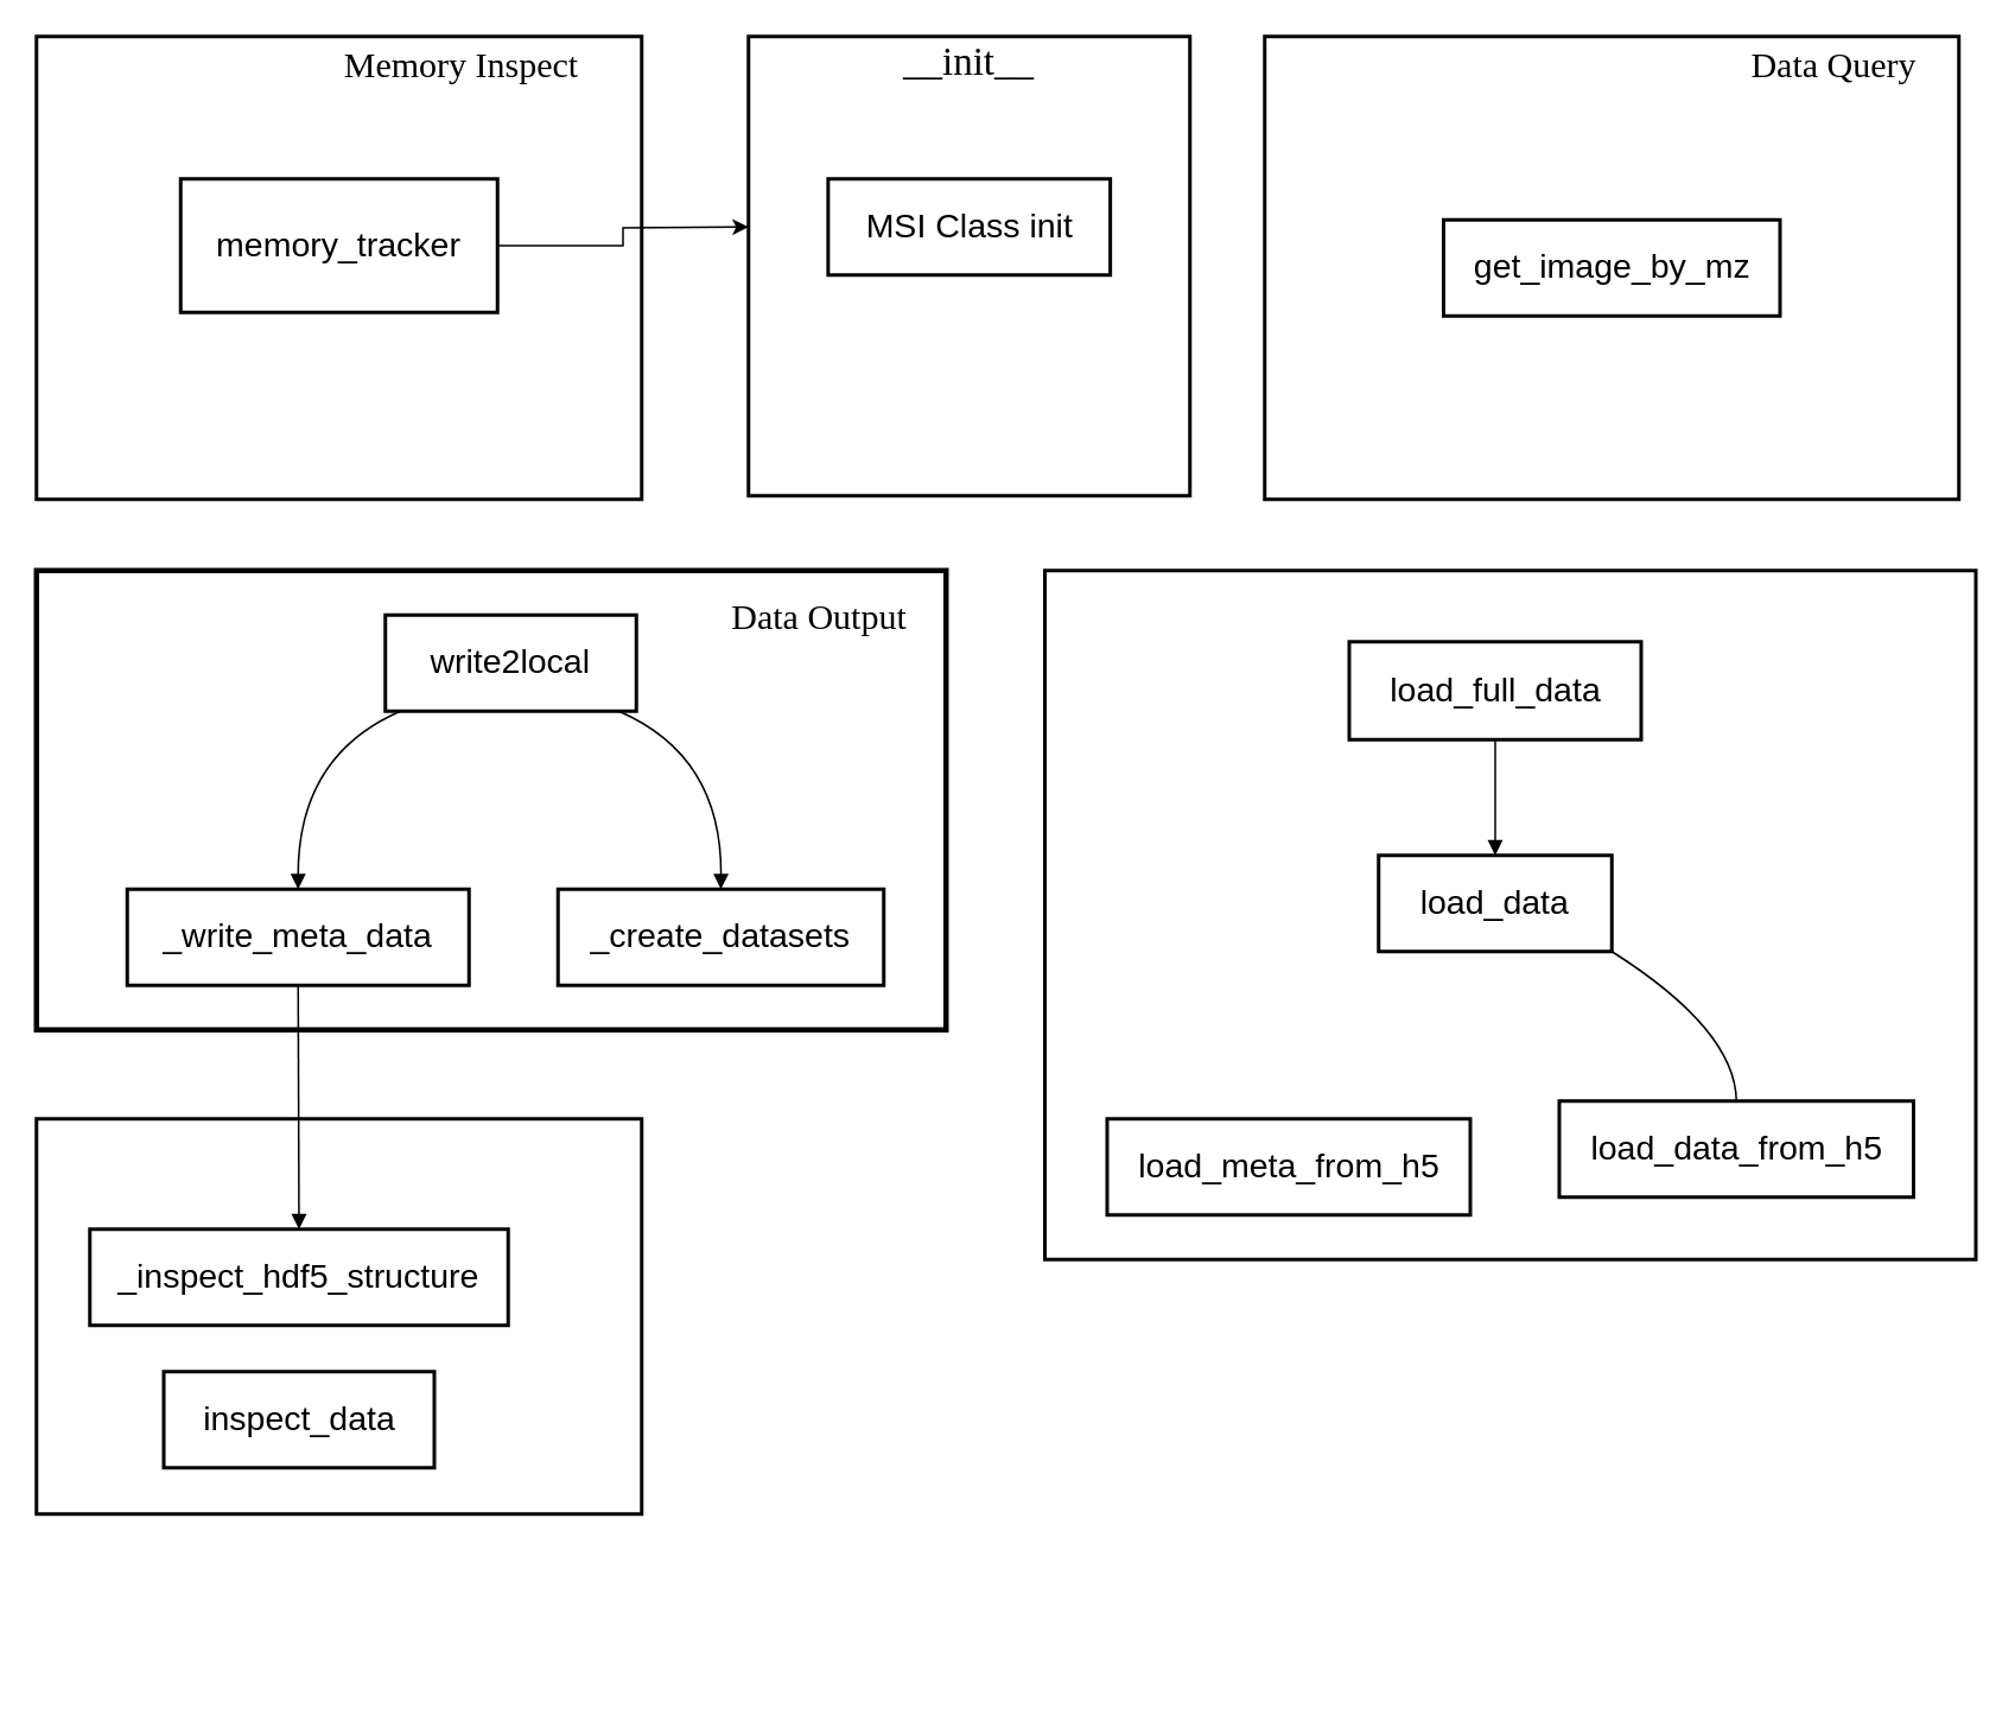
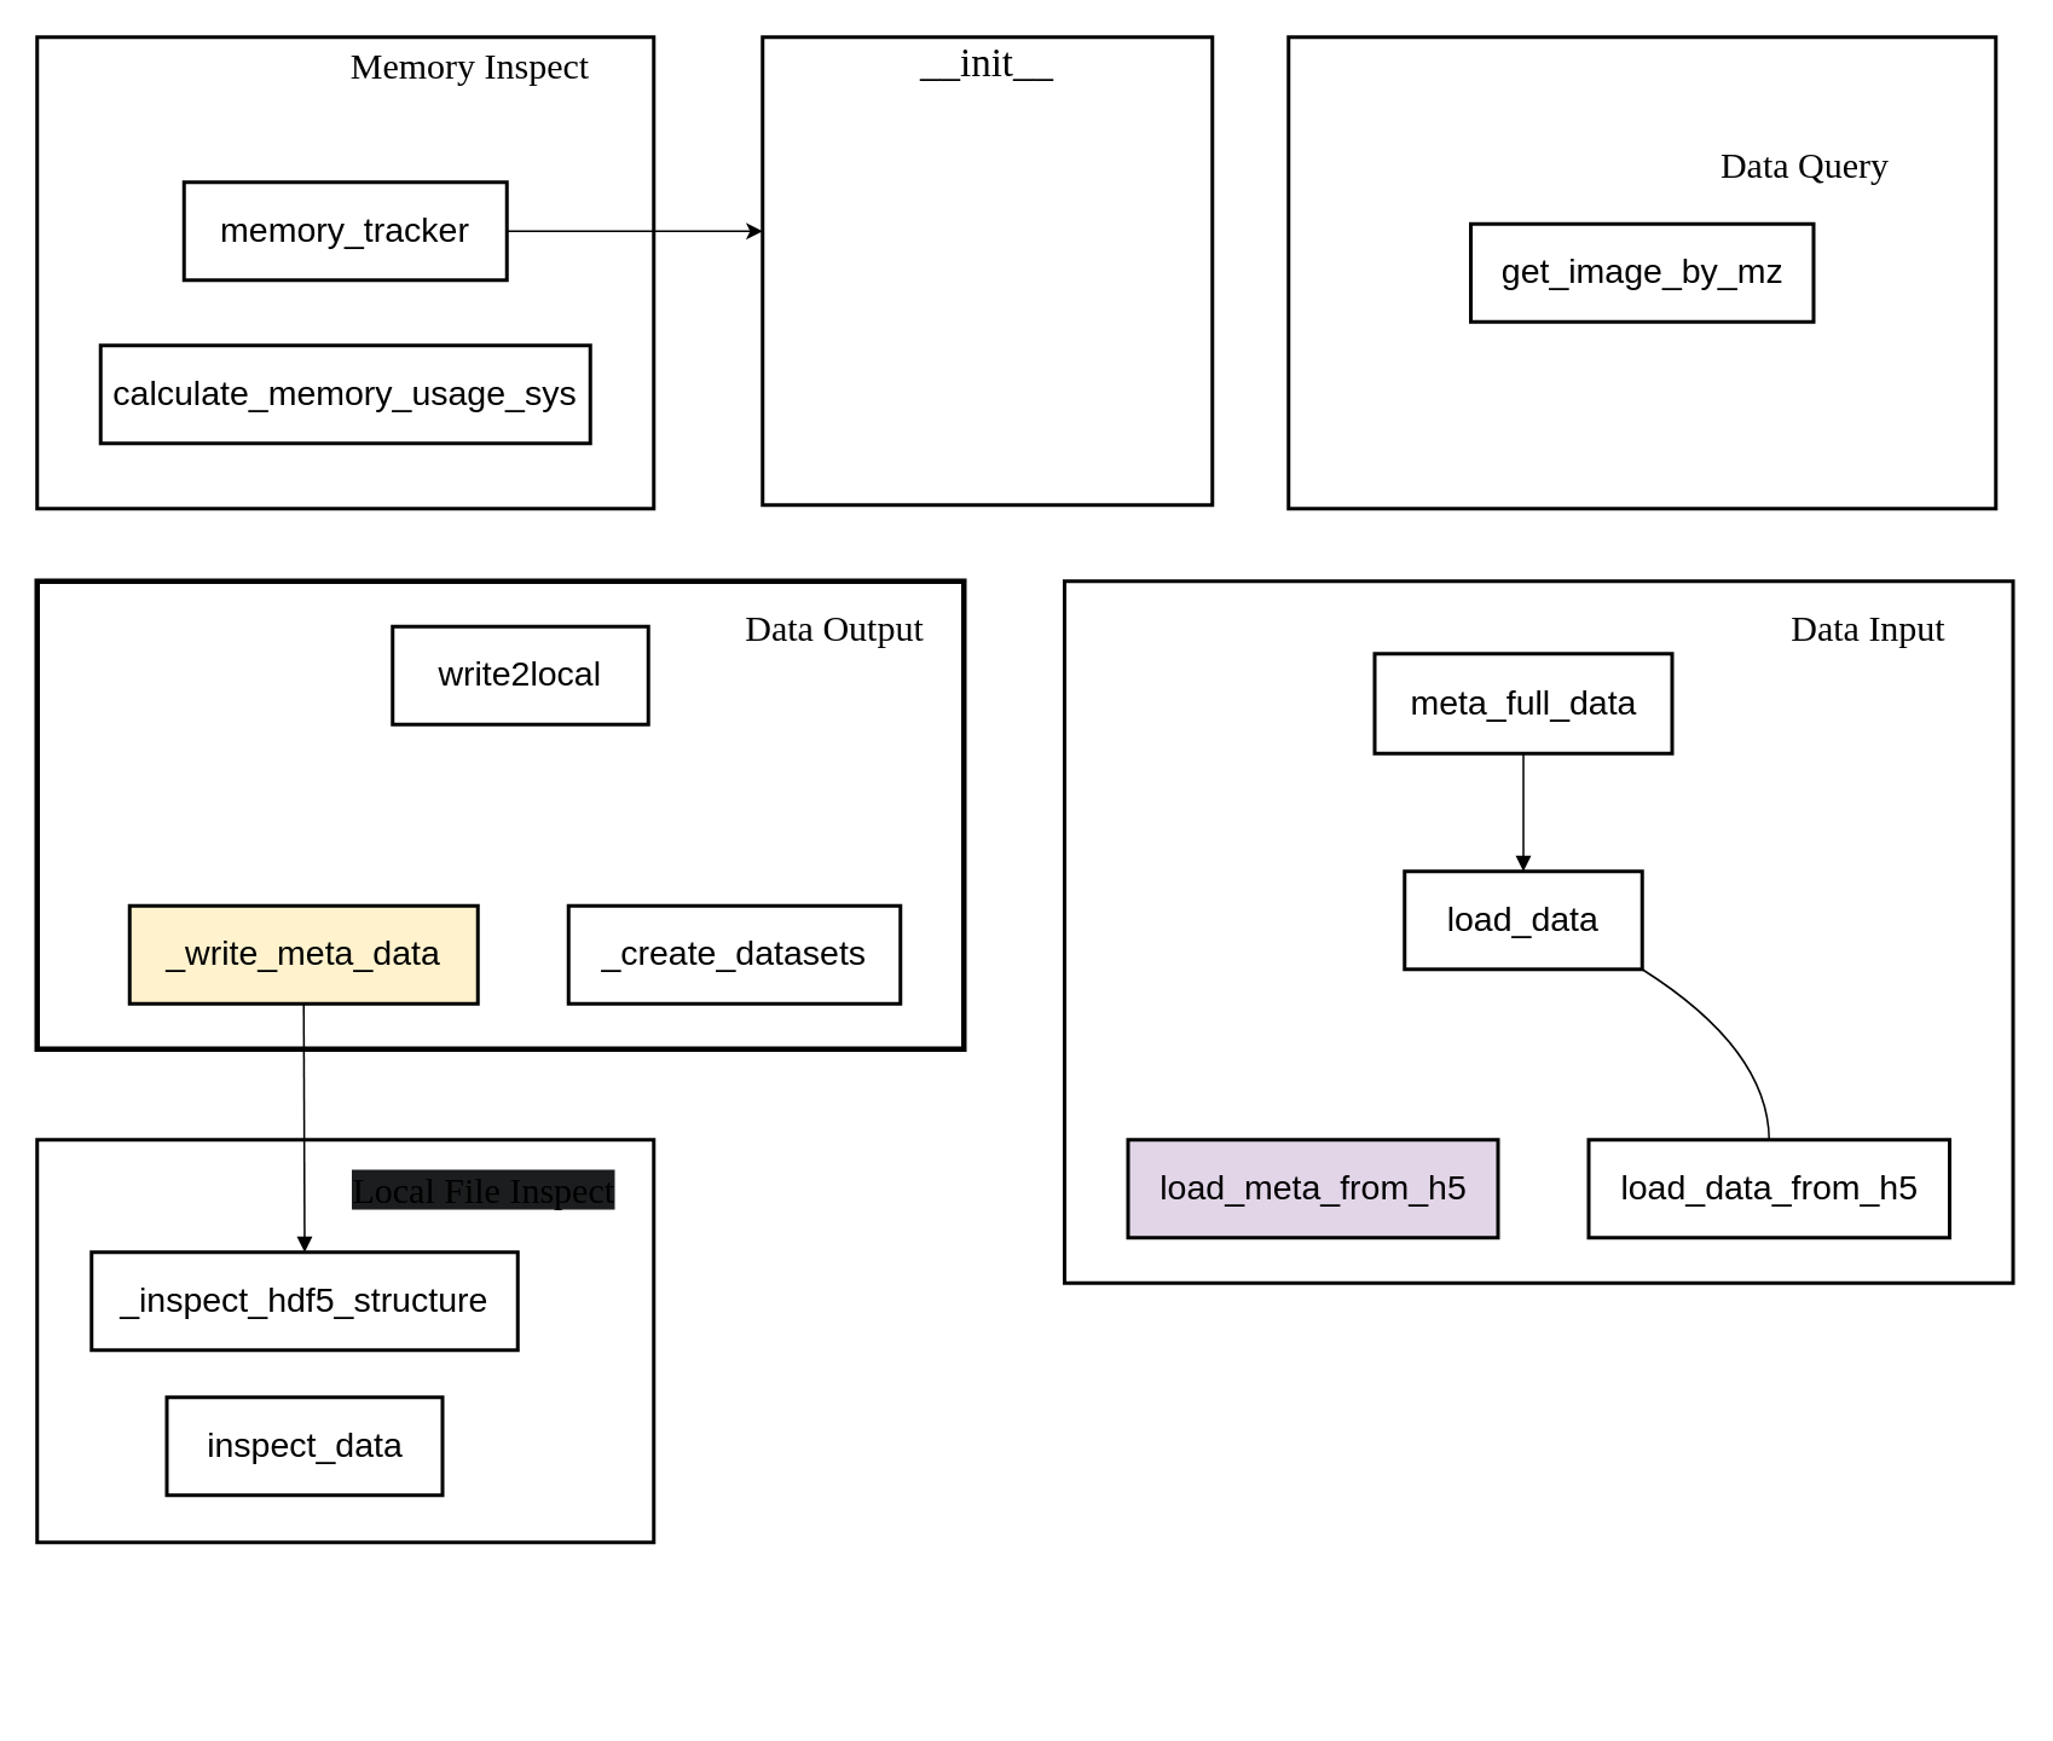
  <mxCell id="0" />
  <mxCell id="1" parent="0" />
  <mxCell id="2" value="" style="whiteSpace=wrap;strokeWidth=2;fontSize=15;" parent="1" vertex="1"><mxGeometry x="20" y="20" width="340" height="260" as="geometry" /></mxCell>
  <mxCell id="3" value="" style="whiteSpace=wrap;strokeWidth=2;fontSize=15;" parent="1" vertex="1"><mxGeometry x="20" y="628" width="340" height="222" as="geometry" /></mxCell>
  <mxCell id="4" value="" style="whiteSpace=wrap;strokeWidth=3;fontFamily=Comic Sans MS;fontSize=15;" parent="1" vertex="1"><mxGeometry x="20" y="320" width="511" height="258" as="geometry" /></mxCell>
  <mxCell id="5" value="" style="whiteSpace=wrap;strokeWidth=2;fontSize=15;" parent="1" vertex="1"><mxGeometry x="710" y="20" width="390" height="260" as="geometry" /></mxCell>
  <mxCell id="6" value="数据加载" style="whiteSpace=wrap;strokeWidth=2;fontSize=15;" parent="1" vertex="1"><mxGeometry x="586.5" y="320" width="523" height="387" as="geometry" /></mxCell>
  <mxCell id="7" value="" style="whiteSpace=wrap;strokeWidth=2;fontSize=15;" parent="1" vertex="1"><mxGeometry x="420" y="20" width="248" height="258" as="geometry" /></mxCell>
- <mxCell id="8" value="MSI Class init" style="whiteSpace=wrap;strokeWidth=2;fontSize=19;" parent="1" vertex="1"><mxGeometry x="464.75" y="100" width="158.5" height="54" as="geometry" /></mxCell>
- <mxCell id="9" value="memory_tracker" style="whiteSpace=wrap;strokeWidth=2;fontSize=19;" parent="1" vertex="1"><mxGeometry x="101" y="100" width="178" height="75" as="geometry" /></mxCell>
- <mxCell id="10" value="load_full_data" style="whiteSpace=wrap;strokeWidth=2;fontSize=19;" parent="1" vertex="1"><mxGeometry x="757.5" y="360" width="164" height="55" as="geometry" /></mxCell>
+ <mxCell id="9" value="memory_tracker" style="whiteSpace=wrap;strokeWidth=2;fontSize=19;" parent="1" vertex="1"><mxGeometry x="101" y="100" width="178" height="54" as="geometry" /></mxCell>
+ <mxCell id="10" value="meta_full_data" style="whiteSpace=wrap;strokeWidth=2;fontSize=19;" parent="1" vertex="1"><mxGeometry x="757.5" y="360" width="164" height="55" as="geometry" /></mxCell>
  <mxCell id="11" value="load_data" style="whiteSpace=wrap;strokeWidth=2;fontSize=19;" parent="1" vertex="1"><mxGeometry x="774" y="480" width="131" height="54" as="geometry" /></mxCell>
- <mxCell id="12" value="load_meta_from_h5" style="whiteSpace=wrap;strokeWidth=2;fontSize=19;" parent="1" vertex="1"><mxGeometry x="621.5" y="628" width="204" height="54" as="geometry" /></mxCell>
- <mxCell id="13" value="load_data_from_h5" style="whiteSpace=wrap;strokeWidth=2;fontSize=19;" parent="1" vertex="1"><mxGeometry x="875.5" y="618" width="199" height="54" as="geometry" /></mxCell>
+ <mxCell id="12" value="load_meta_from_h5" style="whiteSpace=wrap;strokeWidth=2;fontSize=19;fillColor=#e1d5e7;" parent="1" vertex="1"><mxGeometry x="621.5" y="628" width="204" height="54" as="geometry" /></mxCell>
+ <mxCell id="13" value="load_data_from_h5" style="whiteSpace=wrap;strokeWidth=2;fontSize=19;" parent="1" vertex="1"><mxGeometry x="875.5" y="628" width="199" height="54" as="geometry" /></mxCell>
  <mxCell id="14" value="get_image_by_mz" style="whiteSpace=wrap;strokeWidth=2;fontSize=19;" parent="1" vertex="1"><mxGeometry x="810.5" y="123" width="189" height="54" as="geometry" /></mxCell>
  <mxCell id="15" value="write2local" style="whiteSpace=wrap;strokeWidth=2;fontSize=19;" parent="1" vertex="1"><mxGeometry x="216" y="345" width="141" height="54" as="geometry" /></mxCell>
- <mxCell id="16" value="_write_meta_data" style="whiteSpace=wrap;strokeWidth=2;fontSize=19;" parent="1" vertex="1"><mxGeometry x="71" y="499" width="192" height="54" as="geometry" /></mxCell>
+ <mxCell id="16" value="_write_meta_data" style="whiteSpace=wrap;strokeWidth=2;fontSize=19;fillColor=#fff2cc;" parent="1" vertex="1"><mxGeometry x="71" y="499" width="192" height="54" as="geometry" /></mxCell>
  <mxCell id="17" value="_create_datasets" style="whiteSpace=wrap;strokeWidth=2;fontSize=19;" parent="1" vertex="1"><mxGeometry x="313" y="499" width="183" height="54" as="geometry" /></mxCell>
  <mxCell id="18" value="inspect_data" style="whiteSpace=wrap;strokeWidth=2;fontSize=19;" parent="1" vertex="1"><mxGeometry x="91.5" y="770" width="152" height="54" as="geometry" /></mxCell>
  <mxCell id="19" value="_inspect_hdf5_structure" style="whiteSpace=wrap;strokeWidth=2;fontSize=19;" parent="1" vertex="1"><mxGeometry x="50" y="690" width="235" height="54" as="geometry" /></mxCell>
+ <mxCell id="20" value="calculate_memory_usage_sys" style="whiteSpace=wrap;strokeWidth=2;fontSize=19;" parent="1" vertex="1"><mxGeometry x="55" y="190" width="270" height="54" as="geometry" /></mxCell>
  <mxCell id="21" value="" style="whiteSpace=wrap;strokeWidth=2;fontSize=15;" parent="1" vertex="1"><mxGeometry x="226" y="809" as="geometry" /></mxCell>
  <mxCell id="22" value="" style="whiteSpace=wrap;strokeWidth=2;fontSize=15;" parent="1" vertex="1"><mxGeometry x="257" y="938" as="geometry" /></mxCell>
  <mxCell id="23" value="" style="curved=1;startArrow=none;endArrow=block;entryX=0.5;entryY=0;rounded=0;exitX=0.5;exitY=1;exitDx=0;exitDy=0;fontSize=15;" parent="1" source="10" target="11" edge="1"><mxGeometry relative="1" as="geometry"><Array as="points" /><mxPoint x="840" y="430" as="sourcePoint" /></mxGeometry></mxCell>
  <mxCell id="24" value="" style="curved=1;startArrow=none;endArrow=none;exitX=1;exitY=1;entryX=0.5;entryY=0;rounded=0;fontSize=15;" parent="1" source="11" target="13" edge="1"><mxGeometry relative="1" as="geometry"><Array as="points"><mxPoint x="974.5" y="578" /></Array></mxGeometry></mxCell>
- <mxCell id="25" value="" style="curved=1;startArrow=none;endArrow=block;exitX=0.06;exitY=1;entryX=0.5;entryY=0;rounded=0;fontSize=15;" parent="1" source="15" target="16" edge="1"><mxGeometry relative="1" as="geometry"><Array as="points"><mxPoint x="167" y="424" /></Array></mxGeometry></mxCell>
- <mxCell id="26" value="" style="curved=1;startArrow=none;endArrow=block;exitX=0.93;exitY=1;entryX=0.5;entryY=0;rounded=0;fontSize=15;" parent="1" source="15" target="17" edge="1"><mxGeometry relative="1" as="geometry"><Array as="points"><mxPoint x="405" y="424" /></Array></mxGeometry></mxCell>
  <mxCell id="27" value="" style="curved=1;startArrow=none;endArrow=block;exitX=0.5;exitY=1;entryX=0.5;entryY=0;rounded=0;fontSize=15;" parent="1" source="16" target="19" edge="1"><mxGeometry relative="1" as="geometry"><Array as="points" /></mxGeometry></mxCell>
+ <mxCell id="28" value="&lt;font face=&quot;Comic Sans MS&quot;&gt;Data Input&lt;/font&gt;" style="text;html=1;align=center;verticalAlign=middle;whiteSpace=wrap;rounded=0;fontSize=20;" parent="1" vertex="1"><mxGeometry x="960" y="330" width="140" height="30" as="geometry" /></mxCell>
  <mxCell id="29" value="&lt;span style=&quot;font-family: &amp;quot;Comic Sans MS&amp;quot;; font-style: normal; font-variant-ligatures: normal; font-variant-caps: normal; font-weight: 400; letter-spacing: normal; orphans: 2; text-align: center; text-indent: 0px; text-transform: none; widows: 2; word-spacing: 0px; -webkit-text-stroke-width: 0px; white-space: normal; text-decoration-thickness: initial; text-decoration-style: initial; text-decoration-color: initial; float: none; display: inline !important;&quot;&gt;Data Output&lt;/span&gt;" style="text;html=1;align=center;verticalAlign=middle;whiteSpace=wrap;rounded=0;fontColor=default;labelBackgroundColor=default;fontSize=20;" parent="1" vertex="1"><mxGeometry x="390" y="330" width="140" height="30" as="geometry" /></mxCell>
  <mxCell id="30" value="&lt;span style=&quot;font-family: &amp;quot;Comic Sans MS&amp;quot;; font-style: normal; font-variant-ligatures: normal; font-variant-caps: normal; font-weight: 400; letter-spacing: normal; orphans: 2; text-align: center; text-indent: 0px; text-transform: none; widows: 2; word-spacing: 0px; -webkit-text-stroke-width: 0px; white-space: normal; text-decoration-thickness: initial; text-decoration-style: initial; text-decoration-color: initial; float: none; display: inline !important;&quot;&gt;__init__&lt;/span&gt;" style="text;html=1;align=center;verticalAlign=middle;whiteSpace=wrap;rounded=0;fontColor=default;labelBackgroundColor=default;fontSize=22;" parent="1" vertex="1"><mxGeometry x="474" y="20" width="140" height="30" as="geometry" /></mxCell>
  <mxCell id="31" value="&lt;span style=&quot;font-family: &amp;quot;Comic Sans MS&amp;quot;; font-style: normal; font-variant-ligatures: normal; font-variant-caps: normal; font-weight: 400; letter-spacing: normal; orphans: 2; text-align: center; text-indent: 0px; text-transform: none; widows: 2; word-spacing: 0px; -webkit-text-stroke-width: 0px; white-space: normal; text-decoration-thickness: initial; text-decoration-style: initial; text-decoration-color: initial; float: none; display: inline !important;&quot;&gt;Memory Inspect&lt;/span&gt;" style="text;html=1;align=center;verticalAlign=middle;whiteSpace=wrap;rounded=0;fontColor=default;labelBackgroundColor=default;fontSize=20;" parent="1" vertex="1"><mxGeometry x="158" y="20" width="202" height="30" as="geometry" /></mxCell>
- <mxCell id="32" value="&lt;span style=&quot;font-family: &amp;quot;Comic Sans MS&amp;quot;; font-style: normal; font-variant-ligatures: normal; font-variant-caps: normal; font-weight: 400; letter-spacing: normal; orphans: 2; text-align: center; text-indent: 0px; text-transform: none; widows: 2; word-spacing: 0px; -webkit-text-stroke-width: 0px; white-space: normal; text-decoration-thickness: initial; text-decoration-style: initial; text-decoration-color: initial; float: none; display: inline !important;&quot;&gt;Data Query&lt;/span&gt;" style="text;html=1;align=center;verticalAlign=middle;whiteSpace=wrap;rounded=0;fontColor=default;labelBackgroundColor=default;fontSize=20;" parent="1" vertex="1"><mxGeometry x="960" y="20" width="140" height="30" as="geometry" /></mxCell>
+ <mxCell id="32" value="&lt;span style=&quot;font-family: &amp;quot;Comic Sans MS&amp;quot;; font-style: normal; font-variant-ligatures: normal; font-variant-caps: normal; font-weight: 400; letter-spacing: normal; orphans: 2; text-align: center; text-indent: 0px; text-transform: none; widows: 2; word-spacing: 0px; -webkit-text-stroke-width: 0px; white-space: normal; text-decoration-thickness: initial; text-decoration-style: initial; text-decoration-color: initial; float: none; display: inline !important;&quot;&gt;Data Query&lt;/span&gt;" style="text;html=1;align=center;verticalAlign=middle;whiteSpace=wrap;rounded=0;fontColor=default;labelBackgroundColor=default;fontSize=20;" parent="1" vertex="1"><mxGeometry x="925" y="75" width="140" height="30" as="geometry" /></mxCell>
+ <mxCell id="33" value="&lt;span style=&quot;background-color: light-dark(rgb(27, 29, 30), rgb(0, 0, 0));&quot;&gt;&lt;font style=&quot;&quot; face=&quot;Comic Sans MS&quot;&gt;Local File Inspect&lt;/font&gt;&lt;/span&gt;" style="text;html=1;align=center;verticalAlign=middle;whiteSpace=wrap;rounded=0;fontColor=default;labelBackgroundColor=default;fontSize=20;" vertex="1" parent="1"><mxGeometry x="176" y="640" width="181" height="30" as="geometry" /></mxCell>
  <mxCell id="34" style="edgeStyle=orthogonalEdgeStyle;rounded=0;orthogonalLoop=1;jettySize=auto;html=1;exitX=1;exitY=0.5;exitDx=0;exitDy=0;" edge="1" parent="1" source="9"><mxGeometry relative="1" as="geometry"><mxPoint x="420" y="127" as="targetPoint" /></mxGeometry></mxCell>
